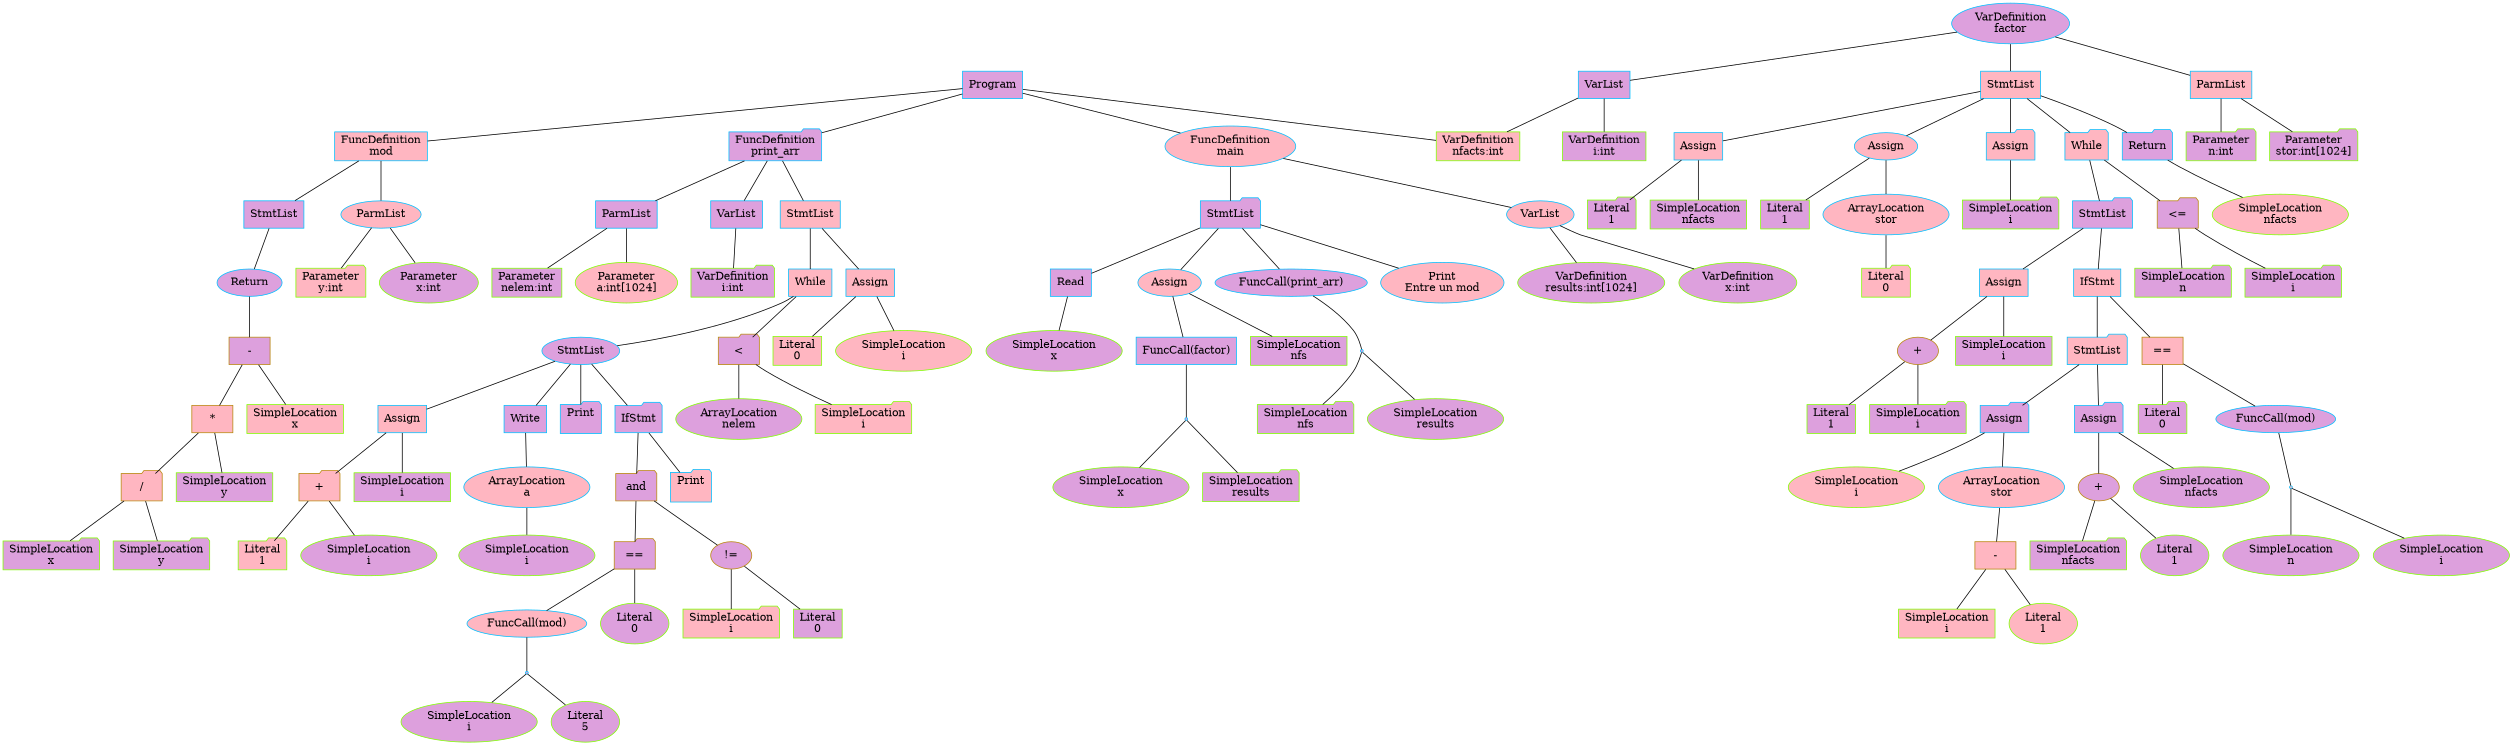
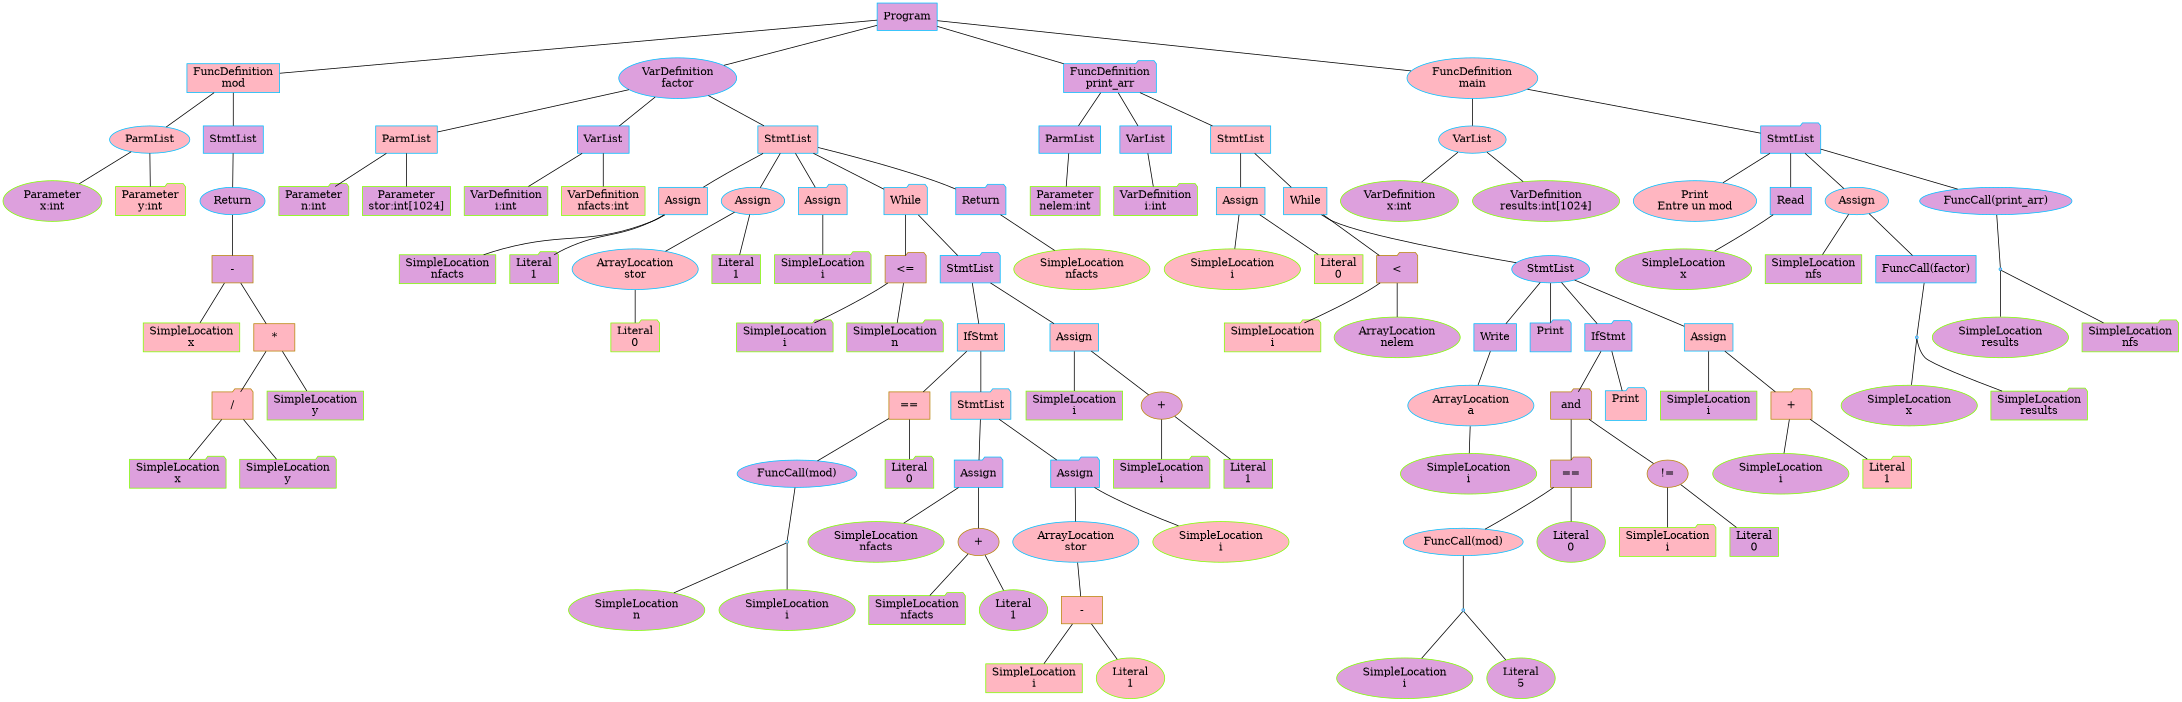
  digraph {
    node [color=chartreuse fillcolor=plum shape=ellipse style=filled]
    edge [arrowhead=none]
    n1 [color=deepskyblue label=Program shape=box]
    n2 [color=deepskyblue fillcolor=lightpink label="FuncDefinition\nmod" shape=box]
    n3 [color=deepskyblue label="VarDefinition\nfactor"]
    n4 [color=deepskyblue label="FuncDefinition\nprint_arr" shape=folder]
    n5 [color=deepskyblue fillcolor=lightpink label="FuncDefinition\nmain"]
    n6 [color=deepskyblue fillcolor=lightpink label=ParmList]
    n7 [color=deepskyblue label=StmtList shape=box]
    n8 [color=deepskyblue fillcolor=lightpink label=ParmList shape=box]
    n9 [color=deepskyblue label=VarList shape=box]
    n10 [color=deepskyblue fillcolor=lightpink label=StmtList shape=box]
    n11 [color=deepskyblue label=ParmList shape=box]
    n12 [color=deepskyblue label=VarList shape=box]
    n13 [color=deepskyblue fillcolor=lightpink label=StmtList shape=box]
    n14 [color=deepskyblue fillcolor=lightpink label=VarList]
    n15 [color=deepskyblue label=StmtList shape=folder]
    n16 [label="Parameter\nx:int"]
    n17 [fillcolor=lightpink label="Parameter\ny:int" shape=folder]
    n18 [color=deepskyblue label=Return]
    n19 [color=darkgoldenrod label="-" shape=box]
    n20 [fillcolor=lightpink label="SimpleLocation\nx" shape=box]
    n21 [color=darkgoldenrod fillcolor=lightpink label="*" shape=box]
    n22 [color=darkgoldenrod fillcolor=lightpink label="/" shape=folder]
    n23 [label="SimpleLocation\ny" shape=box]
    n24 [label="SimpleLocation\nx" shape=folder]
    n25 [label="SimpleLocation\ny" shape=folder]
    n26 [label="Parameter\nn:int" shape=folder]
-   n27 [label="Parameter\nstor:int[1024]" shape=folder]
+   n27 [label="Parameter\nstor:int[1024]" shape=box]
    n28 [label="VarDefinition\ni:int" shape=box]
    n29 [fillcolor=lightpink label="VarDefinition\nnfacts:int" shape=box]
    n30 [color=deepskyblue fillcolor=lightpink label=Assign shape=box]
    n31 [color=deepskyblue fillcolor=lightpink label=Assign]
    n32 [color=deepskyblue fillcolor=lightpink label=Assign shape=folder]
    n33 [color=deepskyblue fillcolor=lightpink label=While shape=folder]
    n34 [color=deepskyblue label=Return shape=folder]
    n35 [label="SimpleLocation\nnfacts" shape=box]
    n36 [label="Literal\n1" shape=folder]
    n37 [color=deepskyblue fillcolor=lightpink label="ArrayLocation\nstor"]
    n38 [label="Literal\n1" shape=box]
    n39 [label="SimpleLocation\ni" shape=folder]
    n40 [color=darkgoldenrod label="<=" shape=folder]
    n41 [color=deepskyblue label=StmtList shape=folder]
    n42 [fillcolor=lightpink label="SimpleLocation\nnfacts"]
    n43 [fillcolor=lightpink label="Literal\n0" shape=folder]
    n44 [label="SimpleLocation\ni" shape=folder]
    n45 [label="SimpleLocation\nn" shape=folder]
    n46 [color=deepskyblue fillcolor=lightpink label=IfStmt shape=box]
    n47 [color=deepskyblue fillcolor=lightpink label=Assign shape=box]
    n48 [color=darkgoldenrod fillcolor=lightpink label="==" shape=box]
    n49 [color=deepskyblue fillcolor=lightpink label=StmtList shape=folder]
    n50 [label="SimpleLocation\ni" shape=box]
    n51 [color=darkgoldenrod label="+"]
    n52 [color=deepskyblue label="FuncCall(mod)"]
    n53 [label="Literal\n0" shape=folder]
    n54 [color=deepskyblue label=Assign shape=folder]
    n55 [color=deepskyblue label=Assign shape=folder]
    n56 [color=deepskyblue fillcolor=lightpink label=ArgList shape=point]
    n57 [label="SimpleLocation\nn"]
    n58 [label="SimpleLocation\ni"]
    n59 [label="SimpleLocation\nnfacts"]
    n60 [color=darkgoldenrod label="+"]
    n61 [color=deepskyblue fillcolor=lightpink label="ArrayLocation\nstor"]
    n62 [fillcolor=lightpink label="SimpleLocation\ni"]
    n63 [label="SimpleLocation\nnfacts" shape=folder]
    n64 [label="Literal\n1"]
    n65 [color=darkgoldenrod fillcolor=lightpink label="-" shape=box]
    n66 [fillcolor=lightpink label="SimpleLocation\ni" shape=box]
    n67 [fillcolor=lightpink label="Literal\n1"]
    n68 [label="SimpleLocation\ni" shape=folder]
    n69 [label="Literal\n1" shape=box]
-   n70 [fillcolor=lightpink label="Parameter\na:int[1024]"]
    n71 [label="Parameter\nnelem:int" shape=box]
    n72 [label="VarDefinition\ni:int" shape=folder]
    n73 [color=deepskyblue fillcolor=lightpink label=Assign shape=box]
    n74 [color=deepskyblue fillcolor=lightpink label=While shape=box]
    n75 [fillcolor=lightpink label="SimpleLocation\ni"]
    n76 [fillcolor=lightpink label="Literal\n0" shape=box]
    n77 [color=darkgoldenrod label="<" shape=folder]
    n78 [color=deepskyblue label=StmtList]
    n79 [fillcolor=lightpink label="SimpleLocation\ni" shape=folder]
    n80 [label="ArrayLocation\nnelem"]
    n81 [color=deepskyblue label=Write shape=box]
    n82 [color=deepskyblue label="Print\n " shape=folder]
    n83 [color=deepskyblue label=IfStmt shape=folder]
    n84 [color=deepskyblue fillcolor=lightpink label=Assign shape=box]
    n85 [color=deepskyblue fillcolor=lightpink label="ArrayLocation\na"]
    n86 [color=darkgoldenrod label=and shape=folder]
    n87 [color=deepskyblue fillcolor=lightpink label="Print\n\n" shape=folder]
    n88 [label="SimpleLocation\ni" shape=box]
    n89 [color=darkgoldenrod fillcolor=lightpink label="+" shape=folder]
    n90 [label="SimpleLocation\ni"]
    n91 [color=darkgoldenrod label="==" shape=folder]
    n92 [color=darkgoldenrod label="!="]
    n93 [color=deepskyblue fillcolor=lightpink label="FuncCall(mod)"]
    n94 [label="Literal\n0"]
    n95 [fillcolor=lightpink label="SimpleLocation\ni" shape=folder]
    n96 [label="Literal\n0" shape=box]
    n97 [color=deepskyblue label=ArgList shape=point]
    n98 [label="SimpleLocation\ni"]
    n99 [label="Literal\n5"]
    n100 [label="SimpleLocation\ni"]
    n101 [fillcolor=lightpink label="Literal\n1" shape=folder]
    n102 [label="VarDefinition\nx:int"]
    n103 [label="VarDefinition\nresults:int[1024]"]
    n104 [color=deepskyblue fillcolor=lightpink label="Print\nEntre un mod\n"]
    n105 [color=deepskyblue label=Read shape=box]
    n106 [color=deepskyblue fillcolor=lightpink label=Assign]
    n107 [color=deepskyblue label="FuncCall(print_arr)"]
    n108 [label="SimpleLocation\nx"]
    n109 [label="SimpleLocation\nnfs" shape=box]
    n110 [color=deepskyblue label="FuncCall(factor)" shape=box]
    n111 [color=deepskyblue label=ArgList shape=point]
    n112 [color=deepskyblue label=ArgList shape=point]
    n113 [label="SimpleLocation\nx"]
    n114 [label="SimpleLocation\nresults" shape=folder]
    n115 [label="SimpleLocation\nresults"]
    n116 [label="SimpleLocation\nnfs" shape=folder]
    n1 -> n2
-   n1 -> n29
+   n1 -> n3
    n1 -> n4
    n1 -> n5
    n2 -> n6
    n2 -> n7
    n3 -> n8
    n3 -> n9
    n3 -> n10
    n4 -> n11
    n4 -> n12
    n4 -> n13
    n5 -> n14
    n5 -> n15
    n6 -> n16
    n6 -> n17
    n7 -> n18
    n8 -> n26
    n8 -> n27
    n9 -> n28
    n9 -> n29
    n10 -> n30
    n10 -> n31
    n10 -> n32
    n10 -> n33
    n10 -> n34
-   n11 -> n70
    n11 -> n71
    n12 -> n72
    n13 -> n73
    n13 -> n74
    n14 -> n102
    n14 -> n103
    n15 -> n104
    n15 -> n105
    n15 -> n106
    n15 -> n107
    n18 -> n19
    n19 -> n20
    n19 -> n21
    n21 -> n22
    n21 -> n23
    n22 -> n24
    n22 -> n25
    n30 -> n35
    n30 -> n36
    n31 -> n37
    n31 -> n38
    n32 -> n39
    n33 -> n40
    n33 -> n41
    n34 -> n42
    n37 -> n43
    n40 -> n44
    n40 -> n45
    n41 -> n46
    n41 -> n47
    n46 -> n48
    n46 -> n49
    n47 -> n50
    n47 -> n51
    n48 -> n52
    n48 -> n53
    n49 -> n54
    n49 -> n55
    n51 -> n68
    n51 -> n69
    n52 -> n56
    n54 -> n59
    n54 -> n60
    n55 -> n61
    n55 -> n62
    n56 -> n57
    n56 -> n58
    n60 -> n63
    n60 -> n64
    n61 -> n65
    n65 -> n66
    n65 -> n67
    n73 -> n75
    n73 -> n76
    n74 -> n77
    n74 -> n78
    n77 -> n79
    n77 -> n80
    n78 -> n81
    n78 -> n82
    n78 -> n83
    n78 -> n84
    n81 -> n85
    n83 -> n86
    n83 -> n87
    n84 -> n88
    n84 -> n89
    n85 -> n90
    n86 -> n91
    n86 -> n92
    n89 -> n100
    n89 -> n101
    n91 -> n93
    n91 -> n94
    n92 -> n95
    n92 -> n96
    n93 -> n97
    n97 -> n98
    n97 -> n99
    n105 -> n108
    n106 -> n109
    n106 -> n110
    n107 -> n111
    n110 -> n112
    n111 -> n115
    n111 -> n116
    n112 -> n113
    n112 -> n114
  }
